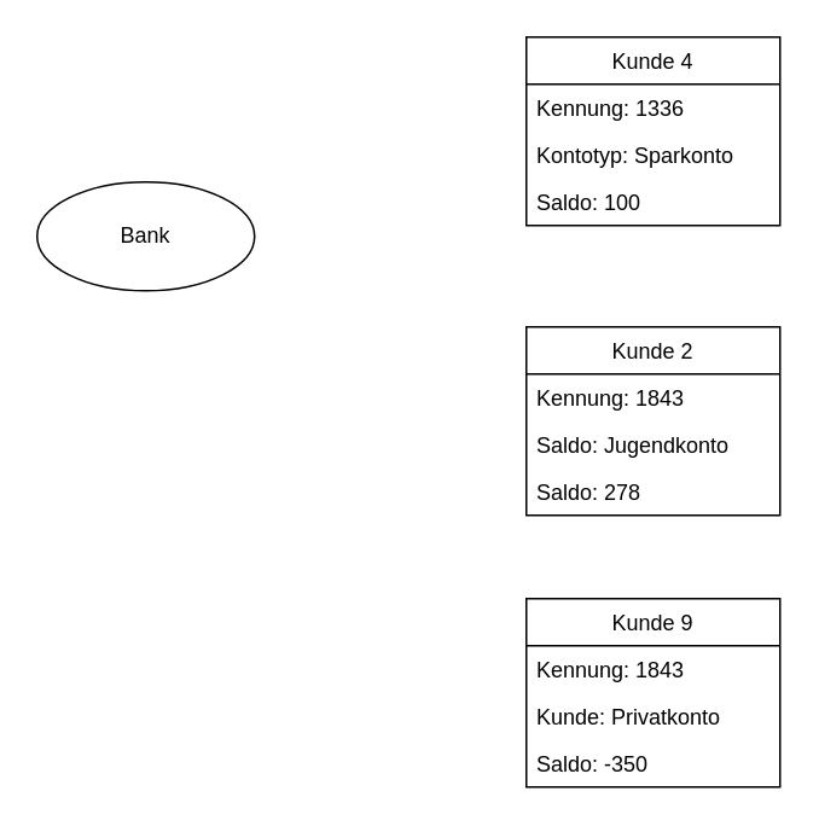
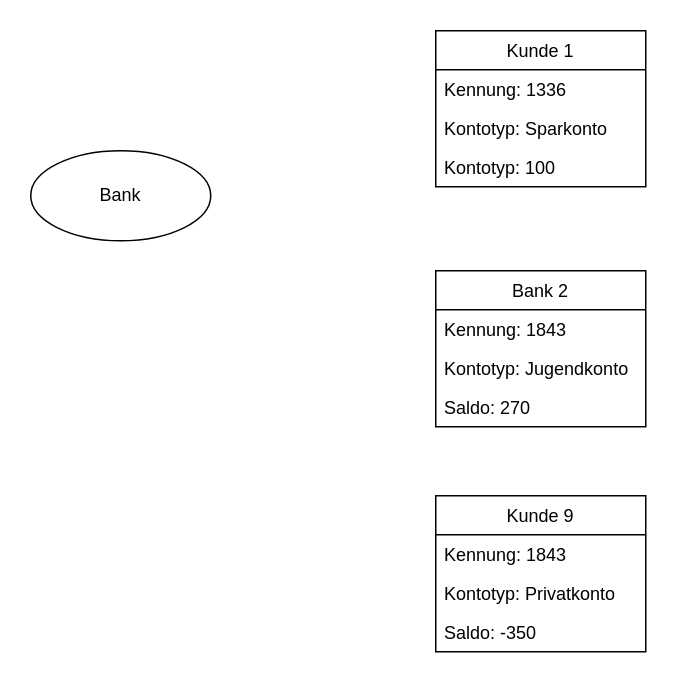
  <mxCell id="0" />
  <mxCell id="1" parent="0" />
  <mxCell id="2" value="Bank" style="ellipse;whiteSpace=wrap;html=1;" vertex="1" parent="1"><mxGeometry x="20" y="100" width="120" height="60" as="geometry" /></mxCell>
- <mxCell id="3" value="Kunde 2" style="swimlane;fontStyle=0;childLayout=stackLayout;horizontal=1;startSize=26;fillColor=none;horizontalStack=0;resizeParent=1;resizeParentMax=0;resizeLast=0;collapsible=1;marginBottom=0;" vertex="1" parent="1"><mxGeometry x="290" y="180" width="140" height="104" as="geometry" /></mxCell>
+ <mxCell id="3" value="Bank 2" style="swimlane;fontStyle=0;childLayout=stackLayout;horizontal=1;startSize=26;fillColor=none;horizontalStack=0;resizeParent=1;resizeParentMax=0;resizeLast=0;collapsible=1;marginBottom=0;" vertex="1" parent="1"><mxGeometry x="290" y="180" width="140" height="104" as="geometry" /></mxCell>
  <mxCell id="4" value="Kennung: 1843" style="text;strokeColor=none;fillColor=none;align=left;verticalAlign=top;spacingLeft=4;spacingRight=4;overflow=hidden;rotatable=0;points=[[0,0.5],[1,0.5]];portConstraint=eastwest;" vertex="1" parent="3"><mxGeometry y="26" width="140" height="26" as="geometry" /></mxCell>
- <mxCell id="5" value="Saldo: Jugendkonto" style="text;strokeColor=none;fillColor=none;align=left;verticalAlign=top;spacingLeft=4;spacingRight=4;overflow=hidden;rotatable=0;points=[[0,0.5],[1,0.5]];portConstraint=eastwest;" vertex="1" parent="3"><mxGeometry y="52" width="140" height="26" as="geometry" /></mxCell>
- <mxCell id="6" value="Saldo: 278" style="text;strokeColor=none;fillColor=none;align=left;verticalAlign=top;spacingLeft=4;spacingRight=4;overflow=hidden;rotatable=0;points=[[0,0.5],[1,0.5]];portConstraint=eastwest;" vertex="1" parent="3"><mxGeometry y="78" width="140" height="26" as="geometry" /></mxCell>
- <mxCell id="7" value="Kunde 4" style="swimlane;fontStyle=0;childLayout=stackLayout;horizontal=1;startSize=26;fillColor=none;horizontalStack=0;resizeParent=1;resizeParentMax=0;resizeLast=0;collapsible=1;marginBottom=0;" vertex="1" parent="1"><mxGeometry x="290" y="20" width="140" height="104" as="geometry" /></mxCell>
+ <mxCell id="5" value="Kontotyp: Jugendkonto" style="text;strokeColor=none;fillColor=none;align=left;verticalAlign=top;spacingLeft=4;spacingRight=4;overflow=hidden;rotatable=0;points=[[0,0.5],[1,0.5]];portConstraint=eastwest;" vertex="1" parent="3"><mxGeometry y="52" width="140" height="26" as="geometry" /></mxCell>
+ <mxCell id="6" value="Saldo: 270" style="text;strokeColor=none;fillColor=none;align=left;verticalAlign=top;spacingLeft=4;spacingRight=4;overflow=hidden;rotatable=0;points=[[0,0.5],[1,0.5]];portConstraint=eastwest;" vertex="1" parent="3"><mxGeometry y="78" width="140" height="26" as="geometry" /></mxCell>
+ <mxCell id="7" value="Kunde 1" style="swimlane;fontStyle=0;childLayout=stackLayout;horizontal=1;startSize=26;fillColor=none;horizontalStack=0;resizeParent=1;resizeParentMax=0;resizeLast=0;collapsible=1;marginBottom=0;" vertex="1" parent="1"><mxGeometry x="290" y="20" width="140" height="104" as="geometry" /></mxCell>
  <mxCell id="8" value="Kennung: 1336" style="text;strokeColor=none;fillColor=none;align=left;verticalAlign=top;spacingLeft=4;spacingRight=4;overflow=hidden;rotatable=0;points=[[0,0.5],[1,0.5]];portConstraint=eastwest;" vertex="1" parent="7"><mxGeometry y="26" width="140" height="26" as="geometry" /></mxCell>
  <mxCell id="9" value="Kontotyp: Sparkonto" style="text;strokeColor=none;fillColor=none;align=left;verticalAlign=top;spacingLeft=4;spacingRight=4;overflow=hidden;rotatable=0;points=[[0,0.5],[1,0.5]];portConstraint=eastwest;" vertex="1" parent="7"><mxGeometry y="52" width="140" height="26" as="geometry" /></mxCell>
- <mxCell id="10" value="Saldo: 100" style="text;strokeColor=none;fillColor=none;align=left;verticalAlign=top;spacingLeft=4;spacingRight=4;overflow=hidden;rotatable=0;points=[[0,0.5],[1,0.5]];portConstraint=eastwest;" vertex="1" parent="7"><mxGeometry y="78" width="140" height="26" as="geometry" /></mxCell>
+ <mxCell id="10" value="Kontotyp: 100" style="text;strokeColor=none;fillColor=none;align=left;verticalAlign=top;spacingLeft=4;spacingRight=4;overflow=hidden;rotatable=0;points=[[0,0.5],[1,0.5]];portConstraint=eastwest;" vertex="1" parent="7"><mxGeometry y="78" width="140" height="26" as="geometry" /></mxCell>
  <mxCell id="11" value="Kunde 9" style="swimlane;fontStyle=0;childLayout=stackLayout;horizontal=1;startSize=26;fillColor=none;horizontalStack=0;resizeParent=1;resizeParentMax=0;resizeLast=0;collapsible=1;marginBottom=0;" vertex="1" parent="1"><mxGeometry x="290" y="330" width="140" height="104" as="geometry" /></mxCell>
  <mxCell id="12" value="Kennung: 1843" style="text;strokeColor=none;fillColor=none;align=left;verticalAlign=top;spacingLeft=4;spacingRight=4;overflow=hidden;rotatable=0;points=[[0,0.5],[1,0.5]];portConstraint=eastwest;" vertex="1" parent="11"><mxGeometry y="26" width="140" height="26" as="geometry" /></mxCell>
- <mxCell id="13" value="Kunde: Privatkonto" style="text;strokeColor=none;fillColor=none;align=left;verticalAlign=top;spacingLeft=4;spacingRight=4;overflow=hidden;rotatable=0;points=[[0,0.5],[1,0.5]];portConstraint=eastwest;" vertex="1" parent="11"><mxGeometry y="52" width="140" height="26" as="geometry" /></mxCell>
+ <mxCell id="13" value="Kontotyp: Privatkonto" style="text;strokeColor=none;fillColor=none;align=left;verticalAlign=top;spacingLeft=4;spacingRight=4;overflow=hidden;rotatable=0;points=[[0,0.5],[1,0.5]];portConstraint=eastwest;" vertex="1" parent="11"><mxGeometry y="52" width="140" height="26" as="geometry" /></mxCell>
  <mxCell id="14" value="Saldo: -350" style="text;strokeColor=none;fillColor=none;align=left;verticalAlign=top;spacingLeft=4;spacingRight=4;overflow=hidden;rotatable=0;points=[[0,0.5],[1,0.5]];portConstraint=eastwest;" vertex="1" parent="11"><mxGeometry y="78" width="140" height="26" as="geometry" /></mxCell>
